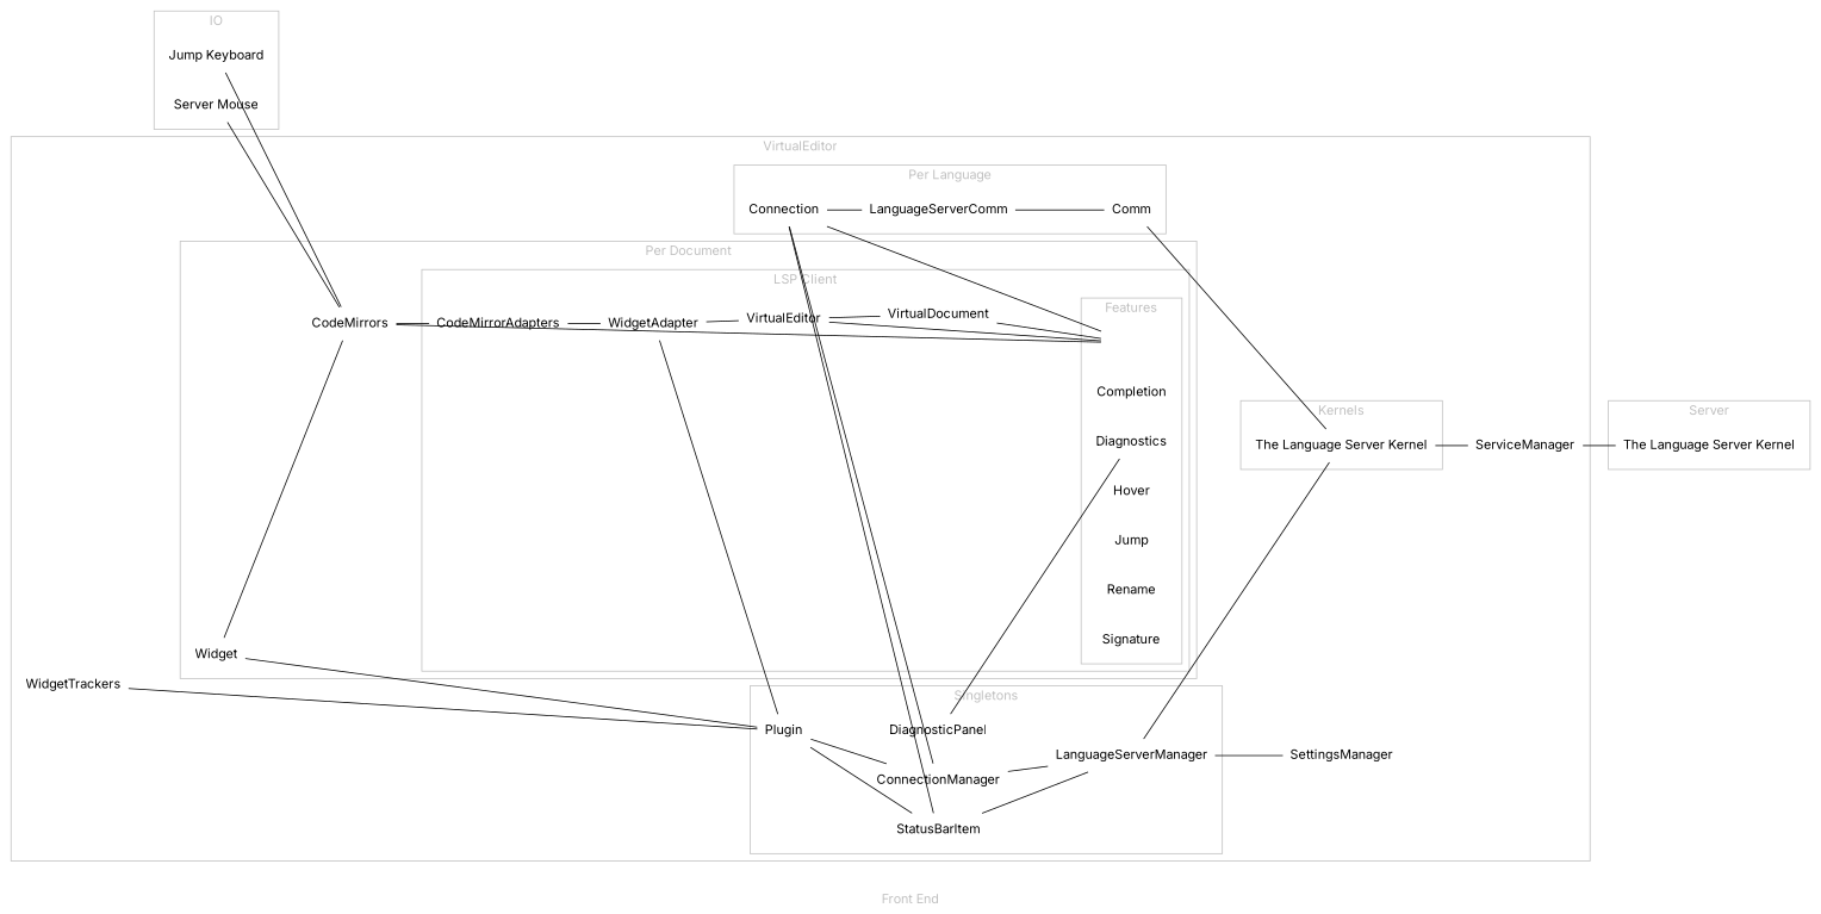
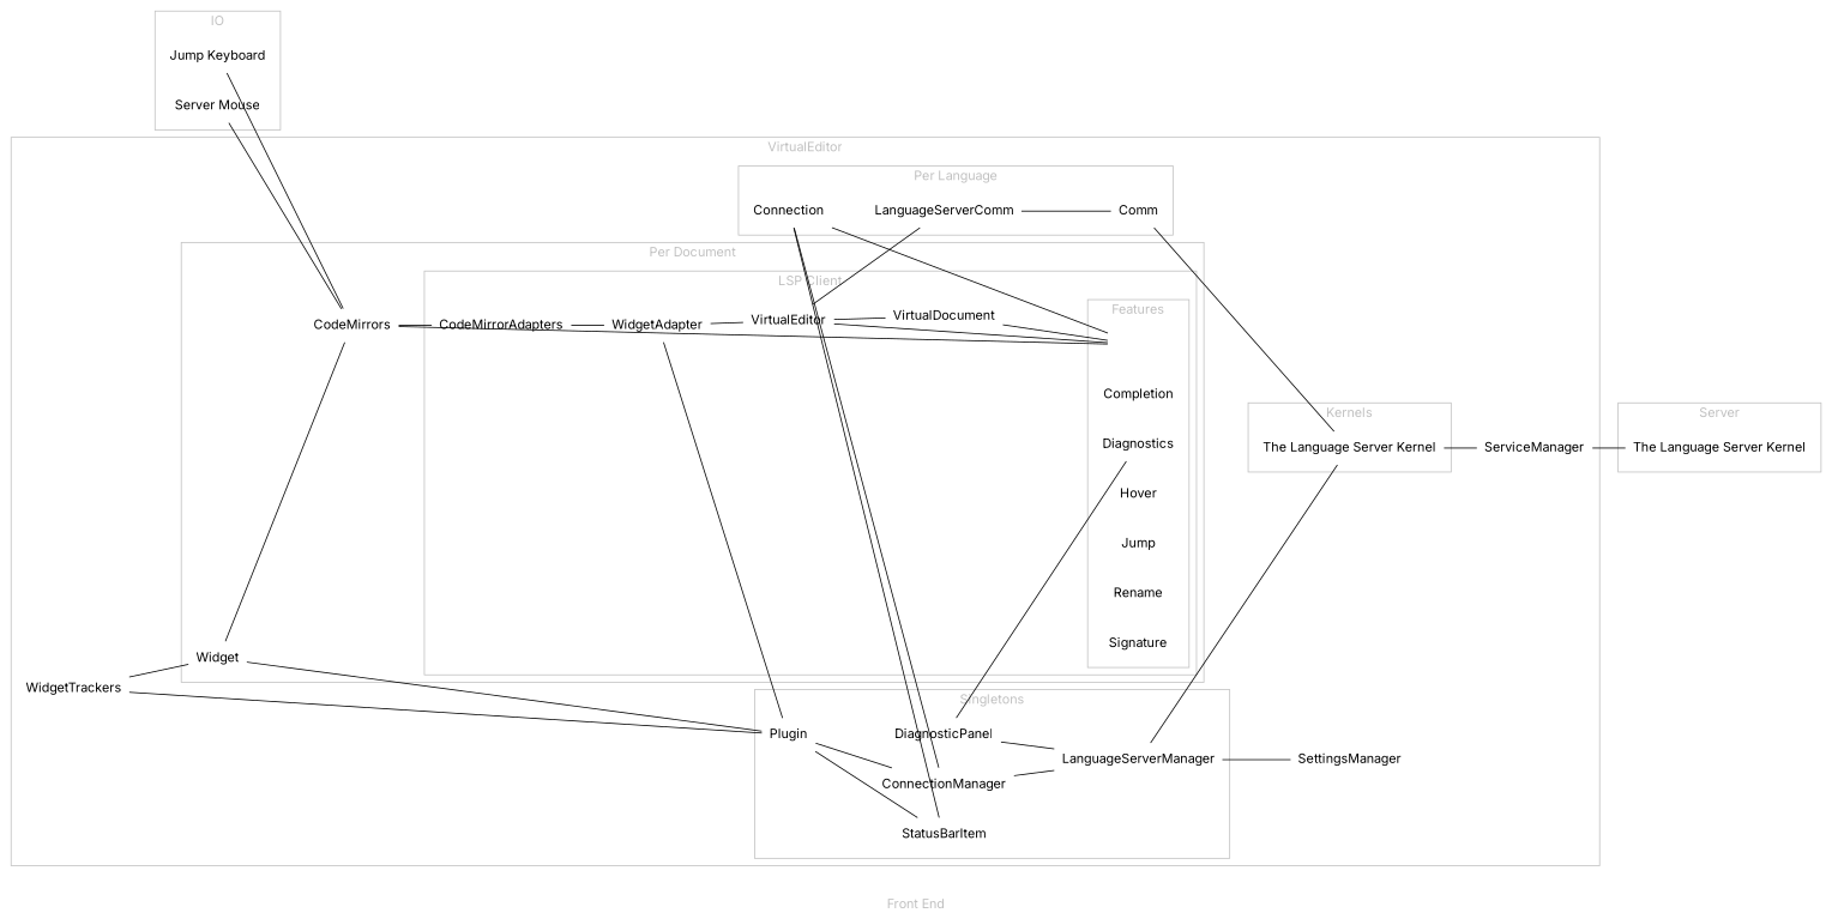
  graph {
    color=grey
    compound=true
    fontcolor=grey
    fontname=Inter
    label="Front End"
    rankdir=LR
    splines=line
    node [fontname=Inter shape=none]
    edge [fontname=Inter]
    n1 [label="Jump Keyboard"]
    n2 [label="Server Mouse"]
    n3 [label="The Language Server Kernel"]
    Plugin
    StatusBarItem
    DiagnosticPanel
    ConnectionManager
    LanguageServerManager
    n9 [label="The Language Server Kernel"]
    Connection
    LanguageServerComm
    Comm
    Feature [style=invisible]
    Completion
    Diagnostics
    Hover
    Jump
    Rename
    Signature
    WidgetAdapter
    VirtualEditor
    VirtualDocument
    CodeMirrorAdapters
    Widget
    CodeMirrors
    WidgetTrackers
    SettingsManager
    ServiceManager
    subgraph cluster_1 {
      label=IO
      n1
      n2
    }
    subgraph cluster_2 {
      label=Server
      n3
    }
    subgraph cluster_3 {
      label=VirtualEditor
      WidgetTrackers
      SettingsManager
      ServiceManager
      subgraph cluster_4 {
        label=Singletons
        Plugin
        StatusBarItem
        DiagnosticPanel
        ConnectionManager
        LanguageServerManager
      }
      subgraph cluster_5 {
        label=Kernels
        n9
      }
      subgraph cluster_6 {
        label="Per Language"
        Connection
        LanguageServerComm
        Comm
      }
      subgraph cluster_7 {
        label="Per Document"
        Widget
        CodeMirrors
        subgraph cluster_8 {
          label="LSP Client"
          WidgetAdapter
          VirtualEditor
          VirtualDocument
          CodeMirrorAdapters
          subgraph cluster_9 {
            label=Features
            Feature
            Completion
            Diagnostics
            Hover
            Jump
            Rename
            Signature
          }
        }
      }
    }
    n1 -- CodeMirrors
    n2 -- CodeMirrors
    Plugin -- StatusBarItem
    Plugin -- ConnectionManager
    Plugin -- Widget
-   StatusBarItem -- LanguageServerManager
+   DiagnosticPanel -- LanguageServerManager
    StatusBarItem -- Connection
    ConnectionManager -- LanguageServerManager
    LanguageServerManager -- n9
    LanguageServerManager -- SettingsManager
    n9 -- ServiceManager
    Connection -- ConnectionManager
-   Connection -- LanguageServerComm
+   VirtualEditor -- LanguageServerComm
    Connection -- Feature
    LanguageServerComm -- Comm
    Comm -- n9
    Diagnostics -- DiagnosticPanel
    WidgetAdapter -- Plugin
    WidgetAdapter -- VirtualEditor
    VirtualEditor -- Feature
    VirtualEditor -- VirtualDocument
    VirtualDocument -- Feature
    CodeMirrorAdapters -- WidgetAdapter
    Widget -- CodeMirrors
    CodeMirrors -- Feature
    CodeMirrors -- CodeMirrorAdapters
    WidgetTrackers -- Plugin
+   WidgetTrackers -- Widget
    ServiceManager -- n3
  }
